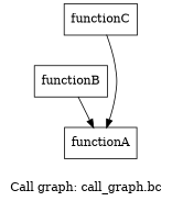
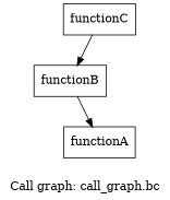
  digraph {
    label="Call graph: call_graph.bc"
    node [shape=record]
    n1 [label="{functionB}"]
    n2 [label="{functionA}"]
    n3 [label="{functionC}"]
    n1 -> n2
-   n3 -> n2
+   n3 -> n1
  }
